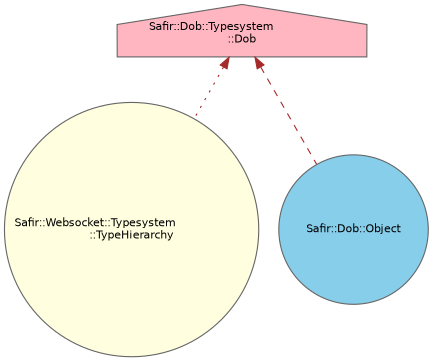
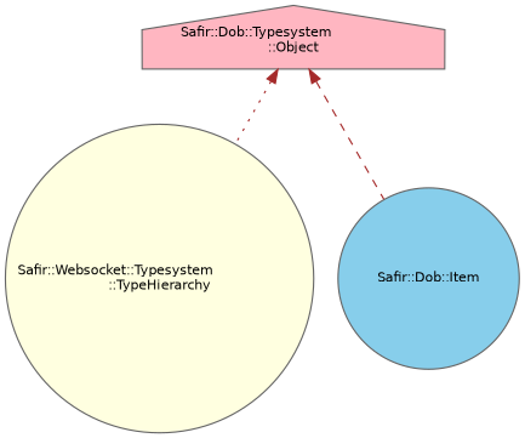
  digraph {
    node [color=gray40 fontname=Helvetica fontsize=10 shape=circle style=filled]
    edge [color=brown dir=back fontname=Helvetica fontsize=10 labelfontname=Helvetica labelfontsize=10]
    n1 [fillcolor=lightyellow fontcolor=black height=0.2 label="Safir::Websocket::Typesystem\l::TypeHierarchy" width=0.4]
-   n2 [fillcolor=skyblue height=0.2 label="Safir::Dob::Object" width=0.4]
-   n3 [fillcolor=lightpink height=0.2 label="Safir::Dob::Typesystem\l::Dob" shape=house width=0.4]
+   n2 [fillcolor=skyblue height=0.2 label="Safir::Dob::Item" width=0.4]
+   n3 [fillcolor=lightpink height=0.2 label="Safir::Dob::Typesystem\l::Object" shape=house width=0.4]
    n3 -> n1 [style=dotted]
    n3 -> n2 [style=dashed]
  }
